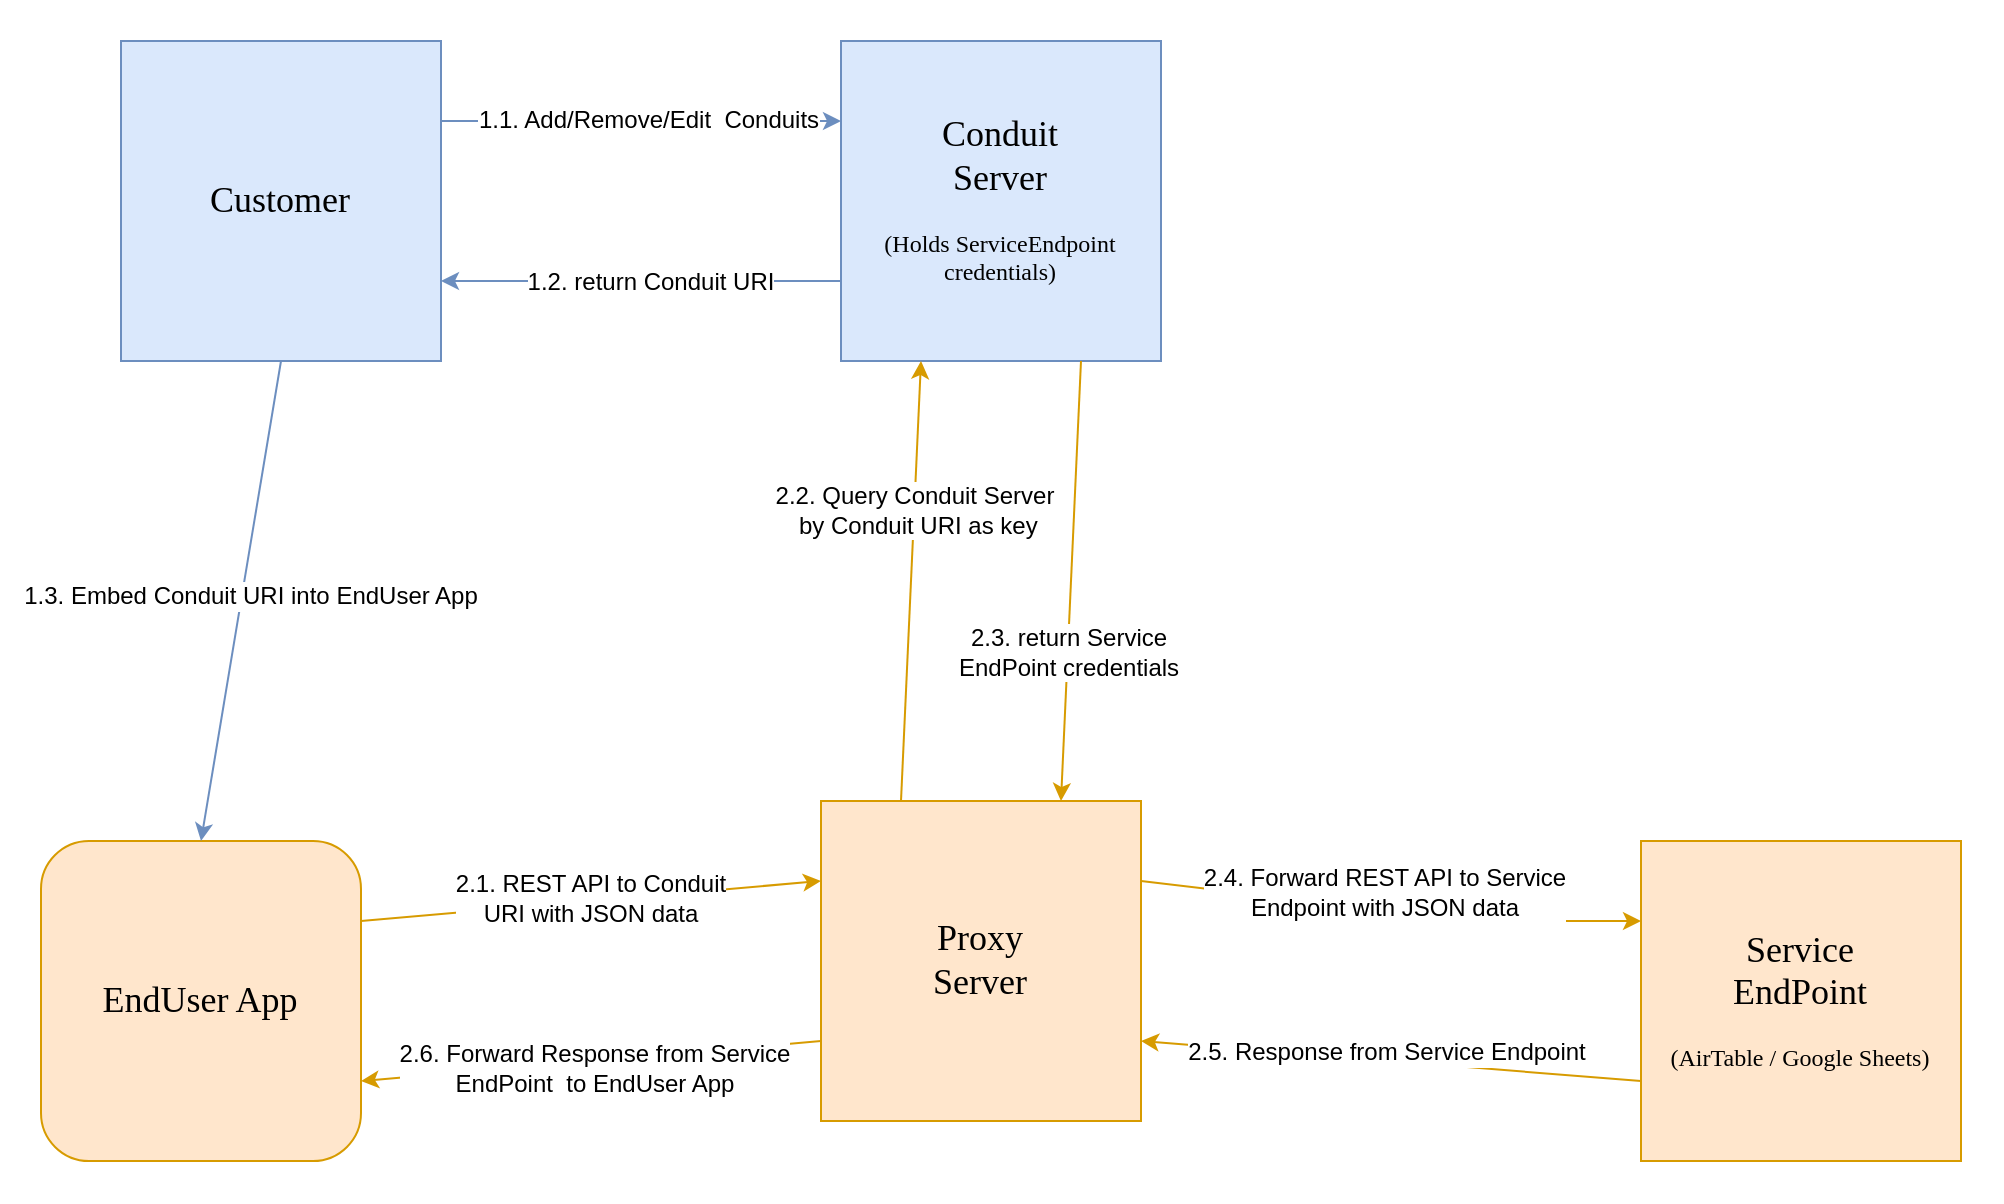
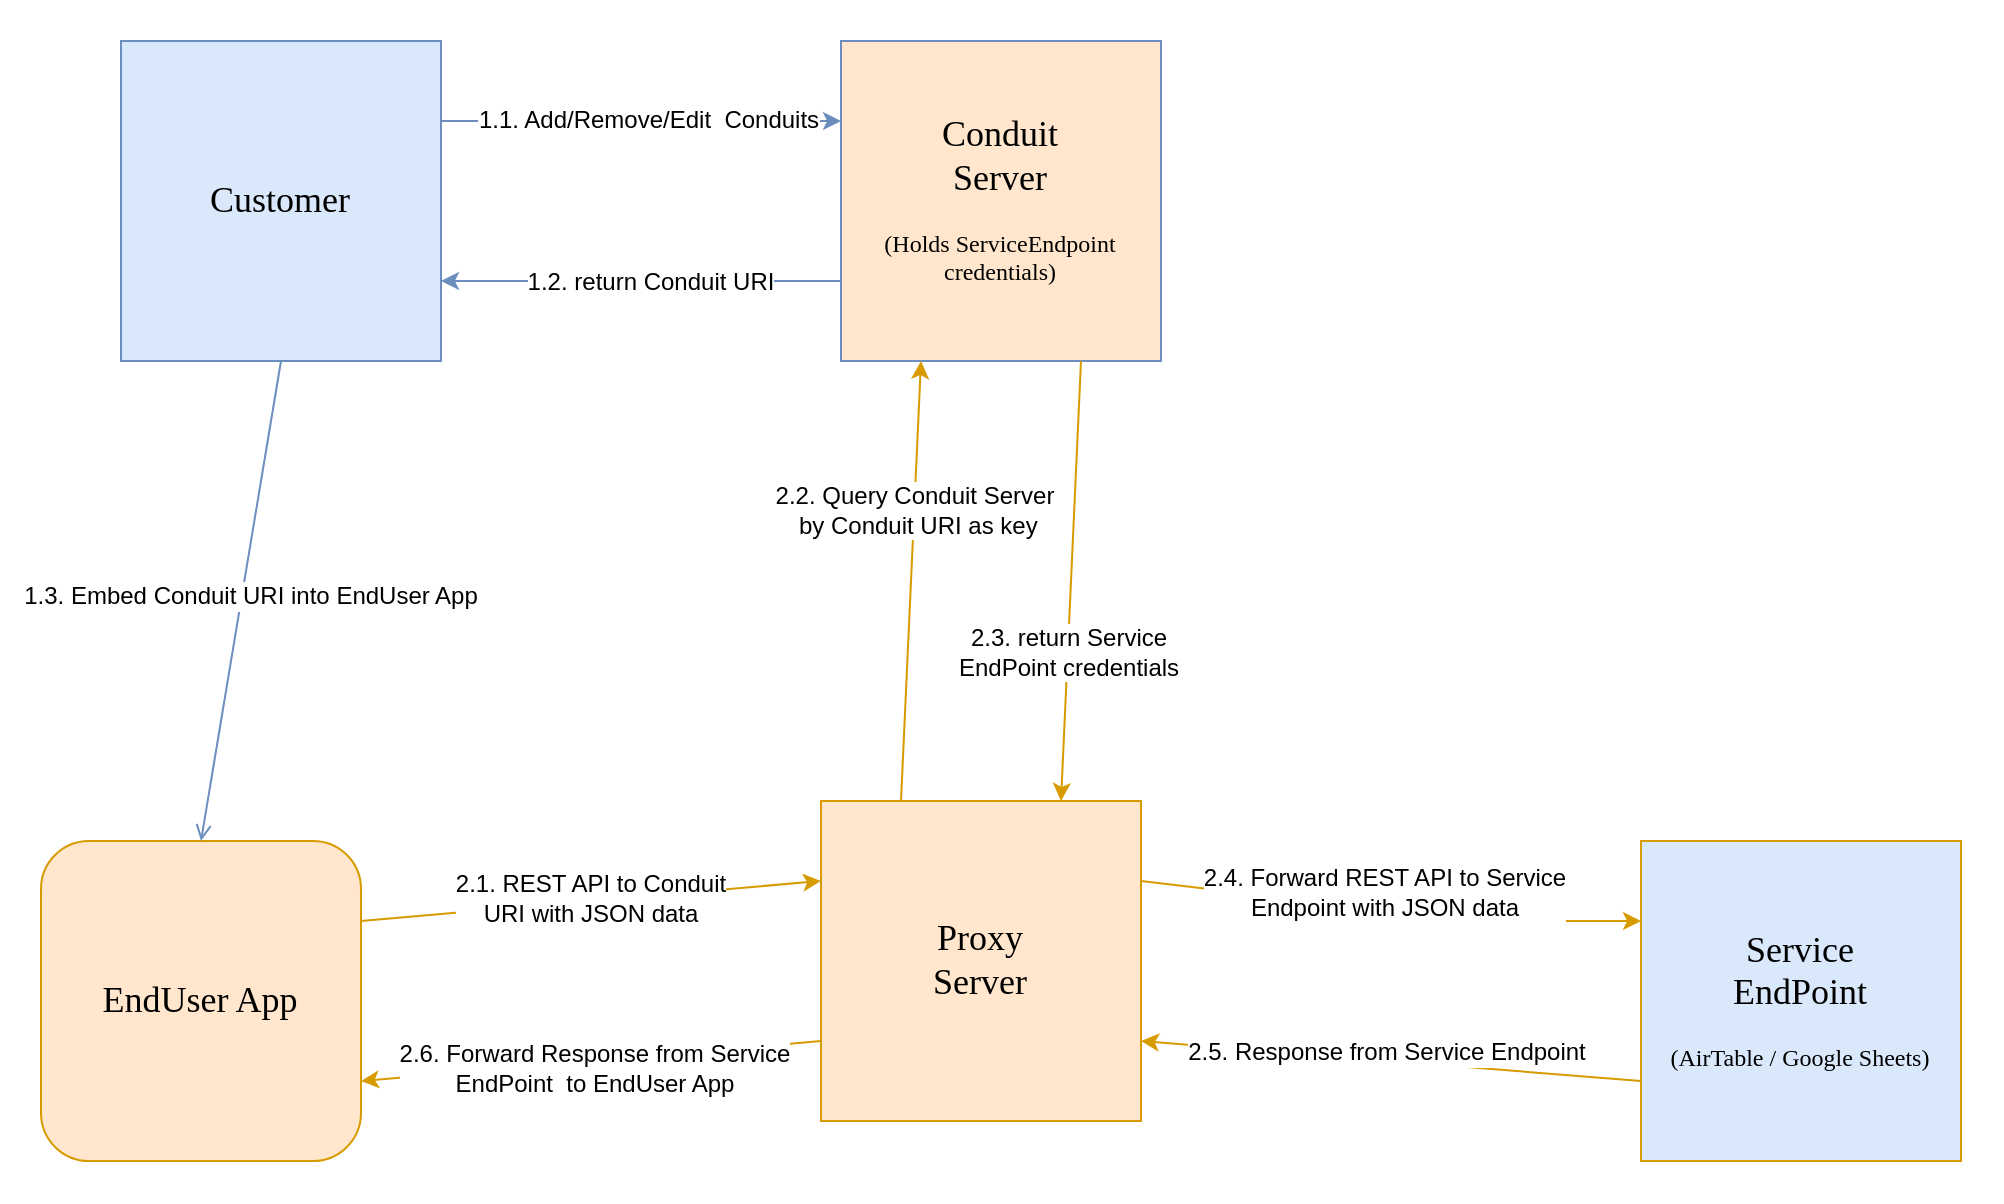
  <mxCell id="0" />
  <mxCell id="1" parent="0" />
  <mxCell id="2" value="&lt;font face=&quot;Verdana&quot; style=&quot;font-size: 18px&quot;&gt;Customer&lt;/font&gt;" style="whiteSpace=wrap;html=1;aspect=fixed;fillColor=#dae8fc;strokeColor=#6c8ebf;" vertex="1" parent="1"><mxGeometry x="60" y="20" width="160" height="160" as="geometry" /></mxCell>
- <mxCell id="3" value="&lt;font face=&quot;Verdana&quot;&gt;&lt;span style=&quot;font-size: 18px&quot;&gt;Conduit&lt;/span&gt;&lt;br&gt;&lt;span style=&quot;font-size: 18px&quot;&gt;Server&lt;br&gt;&lt;/span&gt;&lt;br&gt;&lt;font style=&quot;font-size: 12px&quot;&gt;(Holds ServiceEndpoint credentials)&lt;/font&gt;&lt;br&gt;&lt;/font&gt;" style="whiteSpace=wrap;html=1;aspect=fixed;fillColor=#dae8fc;strokeColor=#6c8ebf;" vertex="1" parent="1"><mxGeometry x="420" y="20" width="160" height="160" as="geometry" /></mxCell>
+ <mxCell id="3" value="&lt;font face=&quot;Verdana&quot;&gt;&lt;span style=&quot;font-size: 18px&quot;&gt;Conduit&lt;/span&gt;&lt;br&gt;&lt;span style=&quot;font-size: 18px&quot;&gt;Server&lt;br&gt;&lt;/span&gt;&lt;br&gt;&lt;font style=&quot;font-size: 12px&quot;&gt;(Holds ServiceEndpoint credentials)&lt;/font&gt;&lt;br&gt;&lt;/font&gt;" style="whiteSpace=wrap;html=1;aspect=fixed;fillColor=#ffe6cc;strokeColor=#6c8ebf;" vertex="1" parent="1"><mxGeometry x="420" y="20" width="160" height="160" as="geometry" /></mxCell>
  <mxCell id="4" value="&lt;font face=&quot;Verdana&quot; style=&quot;font-size: 18px&quot;&gt;EndUser App&lt;/font&gt;" style="whiteSpace=wrap;html=1;aspect=fixed;fillColor=#ffe6cc;strokeColor=#d79b00;rounded=1;" vertex="1" parent="1"><mxGeometry x="20" y="420" width="160" height="160" as="geometry" /></mxCell>
  <mxCell id="5" value="&lt;font face=&quot;Verdana&quot; style=&quot;font-size: 18px&quot;&gt;Proxy&lt;br&gt;Server&lt;br&gt;&lt;/font&gt;" style="whiteSpace=wrap;html=1;aspect=fixed;fillColor=#ffe6cc;strokeColor=#d79b00;" vertex="1" parent="1"><mxGeometry x="410" y="400" width="160" height="160" as="geometry" /></mxCell>
  <mxCell id="6" value="" style="endArrow=classic;html=1;exitX=1;exitY=0.25;exitDx=0;exitDy=0;entryX=0;entryY=0.25;entryDx=0;entryDy=0;fillColor=#dae8fc;strokeColor=#6c8ebf;" edge="1" parent="1" source="2" target="3"><mxGeometry width="50" height="50" relative="1" as="geometry"><mxPoint x="180" y="130" as="sourcePoint" /><mxPoint x="230" y="80" as="targetPoint" /></mxGeometry></mxCell>
  <mxCell id="7" value="1.1. Add/Remove/Edit&amp;nbsp; Conduits&lt;br&gt;" style="text;html=1;resizable=0;points=[];align=center;verticalAlign=middle;labelBackgroundColor=#ffffff;" vertex="1" connectable="0" parent="6"><mxGeometry x="-0.104" relative="1" as="geometry"><mxPoint x="13" as="offset" /></mxGeometry></mxCell>
  <mxCell id="8" value="" style="endArrow=classic;html=1;entryX=1;entryY=0.75;entryDx=0;entryDy=0;exitX=0;exitY=0.75;exitDx=0;exitDy=0;fillColor=#dae8fc;strokeColor=#6c8ebf;" edge="1" parent="1" source="3" target="2"><mxGeometry width="50" height="50" relative="1" as="geometry"><mxPoint x="500" y="110" as="sourcePoint" /><mxPoint x="550" y="60" as="targetPoint" /></mxGeometry></mxCell>
  <mxCell id="9" value="1.2. return Conduit URI" style="text;html=1;resizable=0;points=[];align=center;verticalAlign=middle;labelBackgroundColor=#ffffff;" vertex="1" connectable="0" parent="8"><mxGeometry x="0.182" relative="1" as="geometry"><mxPoint x="22" as="offset" /></mxGeometry></mxCell>
- <mxCell id="10" value="" style="endArrow=classic;html=1;exitX=0.5;exitY=1;exitDx=0;exitDy=0;entryX=0.5;entryY=0;entryDx=0;entryDy=0;fillColor=#dae8fc;strokeColor=#6c8ebf;" edge="1" parent="1" source="2" target="4"><mxGeometry width="50" height="50" relative="1" as="geometry"><mxPoint x="50" y="300" as="sourcePoint" /><mxPoint x="100" y="250" as="targetPoint" /></mxGeometry></mxCell>
+ <mxCell id="10" value="" style="endArrow=open;html=1;exitX=0.5;exitY=1;exitDx=0;exitDy=0;entryX=0.5;entryY=0;entryDx=0;entryDy=0;fillColor=#dae8fc;strokeColor=#6c8ebf;" edge="1" parent="1" source="2" target="4"><mxGeometry width="50" height="50" relative="1" as="geometry"><mxPoint x="50" y="300" as="sourcePoint" /><mxPoint x="100" y="250" as="targetPoint" /></mxGeometry></mxCell>
  <mxCell id="11" value="1.3. Embed Conduit URI into EndUser App" style="text;html=1;resizable=0;points=[];align=center;verticalAlign=middle;labelBackgroundColor=#ffffff;" vertex="1" connectable="0" parent="10"><mxGeometry x="-0.186" y="1" relative="1" as="geometry"><mxPoint y="20" as="offset" /></mxGeometry></mxCell>
- <mxCell id="12" value="&lt;font face=&quot;Verdana&quot;&gt;&lt;span style=&quot;font-size: 18px&quot;&gt;Service&lt;/span&gt;&lt;br&gt;&lt;span style=&quot;font-size: 18px&quot;&gt;EndPoint&lt;br&gt;&lt;/span&gt;&lt;br&gt;&lt;font style=&quot;font-size: 12px&quot;&gt;(AirTable / Google Sheets)&lt;/font&gt;&lt;br&gt;&lt;/font&gt;" style="whiteSpace=wrap;html=1;aspect=fixed;fillColor=#ffe6cc;strokeColor=#d79b00;" vertex="1" parent="1"><mxGeometry x="820" y="420" width="160" height="160" as="geometry" /></mxCell>
+ <mxCell id="12" value="&lt;font face=&quot;Verdana&quot;&gt;&lt;span style=&quot;font-size: 18px&quot;&gt;Service&lt;/span&gt;&lt;br&gt;&lt;span style=&quot;font-size: 18px&quot;&gt;EndPoint&lt;br&gt;&lt;/span&gt;&lt;br&gt;&lt;font style=&quot;font-size: 12px&quot;&gt;(AirTable / Google Sheets)&lt;/font&gt;&lt;br&gt;&lt;/font&gt;" style="whiteSpace=wrap;html=1;aspect=fixed;fillColor=#dae8fc;strokeColor=#d79b00;" vertex="1" parent="1"><mxGeometry x="820" y="420" width="160" height="160" as="geometry" /></mxCell>
  <mxCell id="13" value="" style="endArrow=classic;html=1;exitX=1;exitY=0.25;exitDx=0;exitDy=0;entryX=0;entryY=0.25;entryDx=0;entryDy=0;fillColor=#ffe6cc;strokeColor=#d79b00;" edge="1" parent="1" source="4" target="5"><mxGeometry width="50" height="50" relative="1" as="geometry"><mxPoint x="280" y="510" as="sourcePoint" /><mxPoint x="330" y="460" as="targetPoint" /></mxGeometry></mxCell>
  <mxCell id="14" value="2.1. REST API to Conduit&lt;br&gt;URI with JSON data" style="text;html=1;resizable=0;points=[];align=center;verticalAlign=middle;labelBackgroundColor=#ffffff;" vertex="1" connectable="0" parent="13"><mxGeometry x="0.108" y="-1" relative="1" as="geometry"><mxPoint x="-13" y="-1" as="offset" /></mxGeometry></mxCell>
  <mxCell id="15" value="" style="endArrow=classic;html=1;entryX=0.25;entryY=1;entryDx=0;entryDy=0;exitX=0.25;exitY=0;exitDx=0;exitDy=0;fillColor=#ffe6cc;strokeColor=#d79b00;" edge="1" parent="1" source="5" target="3"><mxGeometry width="50" height="50" relative="1" as="geometry"><mxPoint x="440" y="330" as="sourcePoint" /><mxPoint x="490" y="280" as="targetPoint" /></mxGeometry></mxCell>
  <mxCell id="16" value="2.2. Query Conduit Server&lt;br&gt;&amp;nbsp;by Conduit URI as key" style="text;html=1;resizable=0;points=[];align=center;verticalAlign=middle;labelBackgroundColor=#ffffff;" vertex="1" connectable="0" parent="15"><mxGeometry x="0.308" y="1" relative="1" as="geometry"><mxPoint x="1" y="-2" as="offset" /></mxGeometry></mxCell>
  <mxCell id="17" value="" style="endArrow=classic;html=1;exitX=0.75;exitY=1;exitDx=0;exitDy=0;entryX=0.75;entryY=0;entryDx=0;entryDy=0;fillColor=#ffe6cc;strokeColor=#d79b00;" edge="1" parent="1" source="3" target="5"><mxGeometry width="50" height="50" relative="1" as="geometry"><mxPoint x="-10" y="650" as="sourcePoint" /><mxPoint x="40" y="600" as="targetPoint" /></mxGeometry></mxCell>
  <mxCell id="18" value="2.3. return Service &lt;br&gt;EndPoint credentials" style="text;html=1;resizable=0;points=[];align=center;verticalAlign=middle;labelBackgroundColor=#ffffff;" vertex="1" connectable="0" parent="17"><mxGeometry x="0.308" relative="1" as="geometry"><mxPoint y="2" as="offset" /></mxGeometry></mxCell>
  <mxCell id="19" value="" style="endArrow=classic;html=1;exitX=1;exitY=0.25;exitDx=0;exitDy=0;entryX=0;entryY=0.25;entryDx=0;entryDy=0;fillColor=#ffe6cc;strokeColor=#d79b00;" edge="1" parent="1" source="5" target="12"><mxGeometry width="50" height="50" relative="1" as="geometry"><mxPoint x="-10" y="650" as="sourcePoint" /><mxPoint x="40" y="600" as="targetPoint" /><Array as="points"><mxPoint x="740" y="460" /></Array></mxGeometry></mxCell>
  <mxCell id="20" value="2.4. Forward REST API to Service&lt;br&gt;Endpoint with JSON data" style="text;html=1;resizable=0;points=[];align=center;verticalAlign=middle;labelBackgroundColor=#ffffff;" vertex="1" connectable="0" parent="19"><mxGeometry x="-0.65" y="-1" relative="1" as="geometry"><mxPoint x="78" y="-1" as="offset" /></mxGeometry></mxCell>
  <mxCell id="21" value="" style="endArrow=classic;html=1;entryX=1;entryY=0.75;entryDx=0;entryDy=0;exitX=0;exitY=0.75;exitDx=0;exitDy=0;fillColor=#ffe6cc;strokeColor=#d79b00;" edge="1" parent="1" source="12" target="5"><mxGeometry width="50" height="50" relative="1" as="geometry"><mxPoint x="660" y="570" as="sourcePoint" /><mxPoint x="710" y="520" as="targetPoint" /></mxGeometry></mxCell>
  <mxCell id="22" value="2.5. Response from Service Endpoint" style="text;html=1;resizable=0;points=[];align=center;verticalAlign=middle;labelBackgroundColor=#ffffff;" vertex="1" connectable="0" parent="21"><mxGeometry x="0.508" y="1" relative="1" as="geometry"><mxPoint x="61" as="offset" /></mxGeometry></mxCell>
  <mxCell id="23" value="" style="endArrow=classic;html=1;entryX=1;entryY=0.75;entryDx=0;entryDy=0;exitX=0;exitY=0.75;exitDx=0;exitDy=0;fillColor=#ffe6cc;strokeColor=#d79b00;" edge="1" parent="1" source="5" target="4"><mxGeometry width="50" height="50" relative="1" as="geometry"><mxPoint x="280" y="560" as="sourcePoint" /><mxPoint x="330" y="510" as="targetPoint" /></mxGeometry></mxCell>
  <mxCell id="24" value="2.6. Forward Response from Service&lt;br&gt;EndPoint&amp;nbsp; to EndUser App" style="text;html=1;resizable=0;points=[];align=center;verticalAlign=middle;labelBackgroundColor=#ffffff;" vertex="1" connectable="0" parent="23"><mxGeometry x="0.358" relative="1" as="geometry"><mxPoint x="43" as="offset" /></mxGeometry></mxCell>
